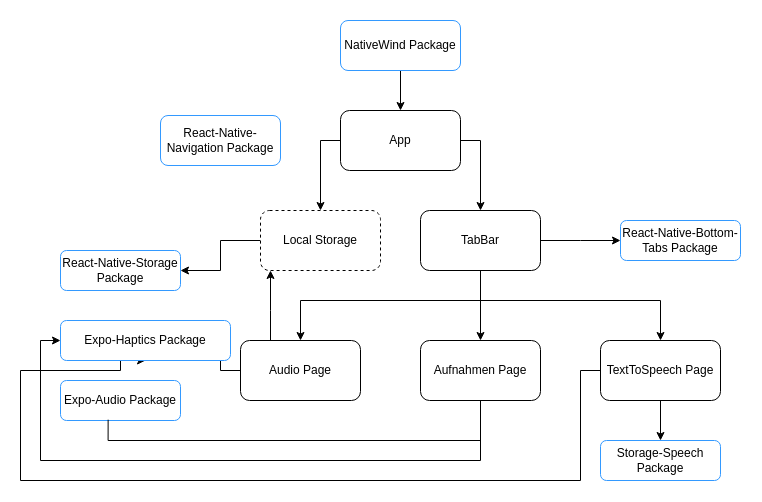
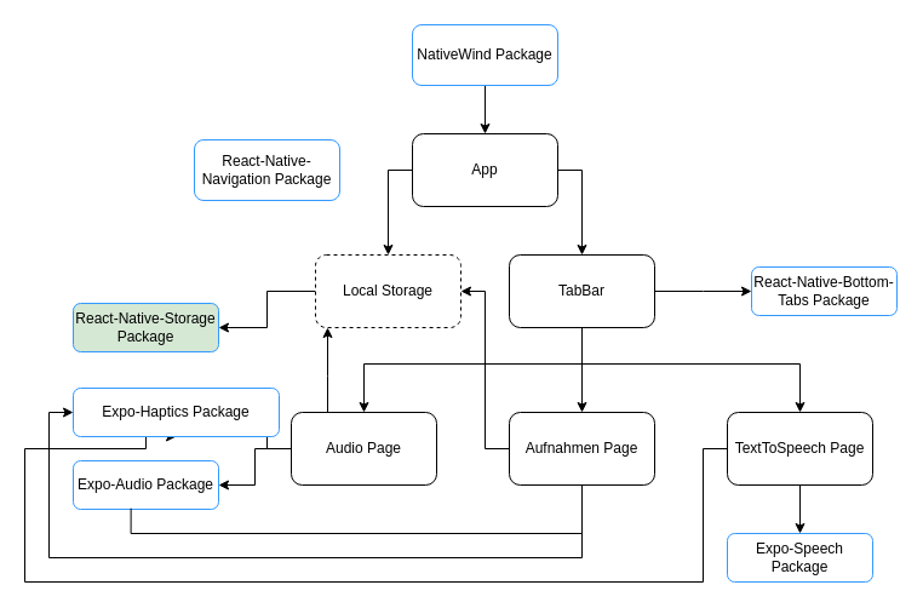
  <mxCell id="0" />
  <mxCell id="1" parent="0" />
  <mxCell id="2" style="edgeStyle=orthogonalEdgeStyle;rounded=0;orthogonalLoop=1;jettySize=auto;html=1;" edge="1" parent="1" source="4" target="19"><mxGeometry relative="1" as="geometry"><Array as="points"><mxPoint x="480" y="140" /></Array></mxGeometry></mxCell>
  <mxCell id="3" style="edgeStyle=orthogonalEdgeStyle;rounded=0;orthogonalLoop=1;jettySize=auto;html=1;entryX=0.5;entryY=0;entryDx=0;entryDy=0;" edge="1" parent="1" source="4" target="21"><mxGeometry relative="1" as="geometry"><Array as="points"><mxPoint x="320" y="140" /></Array></mxGeometry></mxCell>
  <mxCell id="4" value="App" style="rounded=1;whiteSpace=wrap;html=1;" vertex="1" parent="1"><mxGeometry x="340" y="110" width="120" height="60" as="geometry" /></mxCell>
+ <mxCell id="5" style="edgeStyle=orthogonalEdgeStyle;rounded=0;orthogonalLoop=1;jettySize=auto;html=1;entryX=1;entryY=0.5;entryDx=0;entryDy=0;" edge="1" parent="1" source="7" target="21"><mxGeometry relative="1" as="geometry"><Array as="points"><mxPoint x="400" y="370" /><mxPoint x="400" y="240" /></Array></mxGeometry></mxCell>
  <mxCell id="6" style="edgeStyle=orthogonalEdgeStyle;rounded=0;orthogonalLoop=1;jettySize=auto;html=1;entryX=0;entryY=0.5;entryDx=0;entryDy=0;" edge="1" parent="1" source="7" target="25"><mxGeometry relative="1" as="geometry"><Array as="points"><mxPoint x="480" y="460" /><mxPoint x="40" y="460" /><mxPoint x="40" y="340" /></Array></mxGeometry></mxCell>
  <mxCell id="7" value="Aufnahmen Page" style="rounded=1;whiteSpace=wrap;html=1;" vertex="1" parent="1"><mxGeometry x="420" y="340" width="120" height="60" as="geometry" /></mxCell>
  <mxCell id="8" style="edgeStyle=orthogonalEdgeStyle;rounded=0;orthogonalLoop=1;jettySize=auto;html=1;entryX=0.5;entryY=1;entryDx=0;entryDy=0;" edge="1" parent="1" source="10" target="25"><mxGeometry relative="1" as="geometry"><Array as="points"><mxPoint x="580" y="370" /><mxPoint x="580" y="480" /><mxPoint x="20" y="480" /><mxPoint x="20" y="370" /><mxPoint x="120" y="370" /></Array></mxGeometry></mxCell>
  <mxCell id="9" style="edgeStyle=orthogonalEdgeStyle;rounded=0;orthogonalLoop=1;jettySize=auto;html=1;" edge="1" parent="1" source="10" target="28"><mxGeometry relative="1" as="geometry" /></mxCell>
  <mxCell id="10" value="TextToSpeech Page" style="rounded=1;whiteSpace=wrap;html=1;" vertex="1" parent="1"><mxGeometry x="600" y="340" width="120" height="60" as="geometry" /></mxCell>
  <mxCell id="11" style="edgeStyle=orthogonalEdgeStyle;rounded=0;orthogonalLoop=1;jettySize=auto;html=1;" edge="1" parent="1" source="14" target="21"><mxGeometry relative="1" as="geometry"><Array as="points"><mxPoint x="270" y="310" /><mxPoint x="270" y="310" /></Array></mxGeometry></mxCell>
  <mxCell id="12" style="edgeStyle=orthogonalEdgeStyle;rounded=0;orthogonalLoop=1;jettySize=auto;html=1;" edge="1" parent="1" source="14" target="25"><mxGeometry relative="1" as="geometry" /></mxCell>
+ <mxCell id="13" style="edgeStyle=orthogonalEdgeStyle;rounded=0;orthogonalLoop=1;jettySize=auto;html=1;" edge="1" parent="1" source="14" target="26"><mxGeometry relative="1" as="geometry" /></mxCell>
  <mxCell id="14" value="Audio Page" style="rounded=1;whiteSpace=wrap;html=1;" vertex="1" parent="1"><mxGeometry x="240" y="340" width="120" height="60" as="geometry" /></mxCell>
  <mxCell id="15" style="edgeStyle=orthogonalEdgeStyle;rounded=0;orthogonalLoop=1;jettySize=auto;html=1;" edge="1" parent="1" source="19" target="10"><mxGeometry relative="1" as="geometry"><Array as="points"><mxPoint x="480" y="300" /><mxPoint x="660" y="300" /></Array></mxGeometry></mxCell>
  <mxCell id="16" style="edgeStyle=orthogonalEdgeStyle;rounded=0;orthogonalLoop=1;jettySize=auto;html=1;" edge="1" parent="1" source="19" target="7"><mxGeometry relative="1" as="geometry" /></mxCell>
  <mxCell id="17" style="edgeStyle=orthogonalEdgeStyle;rounded=0;orthogonalLoop=1;jettySize=auto;html=1;" edge="1" parent="1" source="19" target="14"><mxGeometry relative="1" as="geometry"><Array as="points"><mxPoint x="480" y="300" /><mxPoint x="300" y="300" /></Array></mxGeometry></mxCell>
  <mxCell id="18" value="" style="edgeStyle=orthogonalEdgeStyle;rounded=0;orthogonalLoop=1;jettySize=auto;html=1;" edge="1" parent="1" source="19"><mxGeometry relative="1" as="geometry"><mxPoint x="620" y="240" as="targetPoint" /></mxGeometry></mxCell>
  <mxCell id="19" value="TabBar" style="rounded=1;whiteSpace=wrap;html=1;" vertex="1" parent="1"><mxGeometry x="420" y="210" width="120" height="60" as="geometry" /></mxCell>
  <mxCell id="20" style="edgeStyle=orthogonalEdgeStyle;rounded=0;orthogonalLoop=1;jettySize=auto;html=1;" edge="1" parent="1" source="21" target="22"><mxGeometry relative="1" as="geometry" /></mxCell>
  <mxCell id="21" value="Local Storage" style="rounded=1;whiteSpace=wrap;html=1;dashed=1;" vertex="1" parent="1"><mxGeometry x="260" y="210" width="120" height="60" as="geometry" /></mxCell>
- <mxCell id="22" value="React-Native-Storage Package" style="rounded=1;whiteSpace=wrap;html=1;strokeColor=#3399FF;" vertex="1" parent="1"><mxGeometry x="60" y="250" width="120" height="40" as="geometry" /></mxCell>
+ <mxCell id="22" value="React-Native-Storage Package" style="rounded=1;whiteSpace=wrap;html=1;strokeColor=#3399FF;fillColor=#d5e8d4;" vertex="1" parent="1"><mxGeometry x="60" y="250" width="120" height="40" as="geometry" /></mxCell>
  <mxCell id="23" value="React-Native-Bottom-Tabs Package" style="rounded=1;whiteSpace=wrap;html=1;strokeColor=#3399FF;" vertex="1" parent="1"><mxGeometry x="620" y="220" width="120" height="40" as="geometry" /></mxCell>
  <mxCell id="24" value="React-Native-Navigation Package" style="rounded=1;whiteSpace=wrap;html=1;strokeColor=#3399FF;" vertex="1" parent="1"><mxGeometry x="160" y="115" width="120" height="50" as="geometry" /></mxCell>
  <mxCell id="25" value="Expo-Haptics Package" style="rounded=1;whiteSpace=wrap;html=1;strokeColor=#3399FF;" vertex="1" parent="1"><mxGeometry x="60" y="320" width="170" height="40" as="geometry" /></mxCell>
  <mxCell id="26" value="Expo-Audio Package" style="rounded=1;whiteSpace=wrap;html=1;strokeColor=#3399FF;" vertex="1" parent="1"><mxGeometry x="60" y="380" width="120" height="40" as="geometry" /></mxCell>
  <mxCell id="27" style="edgeStyle=orthogonalEdgeStyle;rounded=0;orthogonalLoop=1;jettySize=auto;html=1;entryX=0.397;entryY=0.98;entryDx=0;entryDy=0;entryPerimeter=0;endArrow=none;" edge="1" parent="1" source="7" target="26"><mxGeometry relative="1" as="geometry"><Array as="points"><mxPoint x="480" y="440" /><mxPoint x="108" y="440" /></Array></mxGeometry></mxCell>
- <mxCell id="28" value="Storage-Speech Package" style="rounded=1;whiteSpace=wrap;html=1;strokeColor=#3399FF;" vertex="1" parent="1"><mxGeometry x="600" y="440" width="120" height="40" as="geometry" /></mxCell>
+ <mxCell id="28" value="Expo-Speech Package" style="rounded=1;whiteSpace=wrap;html=1;strokeColor=#3399FF;" vertex="1" parent="1"><mxGeometry x="600" y="440" width="120" height="40" as="geometry" /></mxCell>
  <mxCell id="29" style="edgeStyle=orthogonalEdgeStyle;rounded=0;orthogonalLoop=1;jettySize=auto;html=1;" edge="1" parent="1" source="30" target="4"><mxGeometry relative="1" as="geometry" /></mxCell>
  <mxCell id="30" value="NativeWind Package" style="rounded=1;whiteSpace=wrap;html=1;strokeColor=#3399FF;" vertex="1" parent="1"><mxGeometry x="340" y="20" width="120" height="50" as="geometry" /></mxCell>
